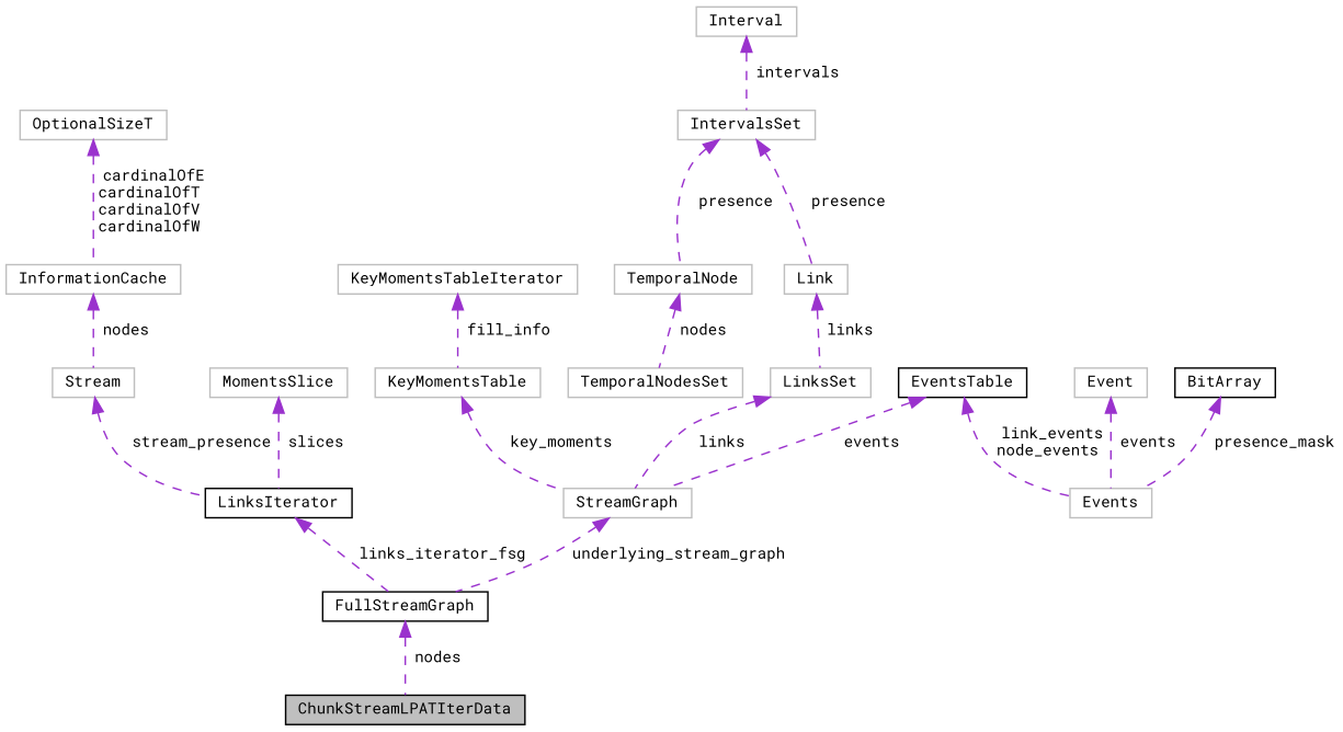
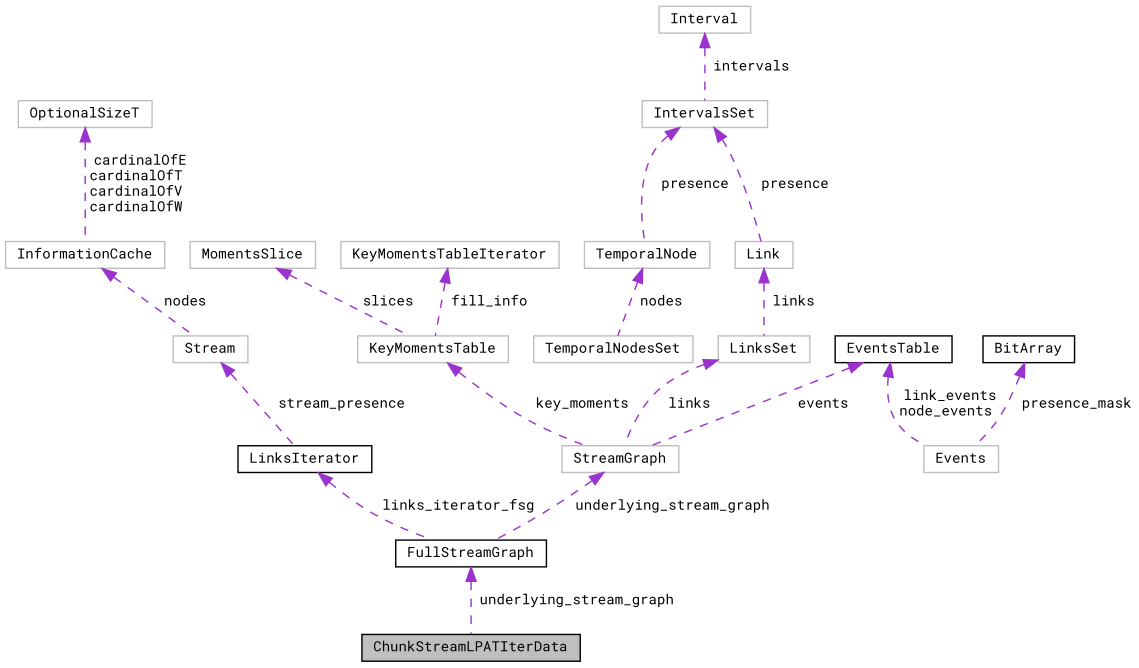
  digraph {
    fontname="Roboto Mono"
    node [color=grey75 fillcolor=white fontname="Roboto Mono" fontsize=10 shape=record style=filled]
    edge [color=darkorchid3 dir=back fontname="Roboto Mono" fontsize=10 labelfontname=Helvetica labelfontsize=10 style=dashed]
    n1 [color=black fillcolor=grey75 fontcolor=black height=0.2 label=ChunkStreamLPATIterData width=0.4]
    n2 [color=black height=0.2 label=LinksIterator width=0.4]
    n3 [color=black height=0.2 label=FullStreamGraph width=0.4]
    n4 [height=0.2 label=Stream width=0.4]
    n5 [height=0.2 label=InformationCache width=0.4]
    n6 [height=0.2 label=OptionalSizeT width=0.4]
    n7 [height=0.2 label=StreamGraph width=0.4]
    n8 [height=0.2 label=KeyMomentsTable width=0.4]
    n9 [height=0.2 label=MomentsSlice width=0.4]
    n10 [height=0.2 label=KeyMomentsTableIterator width=0.4]
    n11 [height=0.2 label=TemporalNodesSet width=0.4]
    n12 [height=0.2 label=TemporalNode width=0.4]
    n13 [height=0.2 label=IntervalsSet width=0.4]
    n14 [height=0.2 label=Link width=0.4]
    n15 [height=0.2 label=LinksSet width=0.4]
    n16 [height=0.2 label=Interval width=0.4]
    n17 [color=black height=0.2 label=EventsTable width=0.4]
    n18 [height=0.2 label=Events width=0.4]
-   n19 [height=0.2 label=Event width=0.4]
    n20 [color=black height=0.2 label=BitArray width=0.4]
    n2 -> n3 [label=" links_iterator_fsg"]
-   n3 -> n1 [label=" nodes"]
+   n3 -> n1 [label=" underlying_stream_graph"]
    n4 -> n2 [label=" stream_presence"]
    n5 -> n4 [label=" nodes"]
    n6 -> n5 [label=" cardinalOfE\ncardinalOfT\ncardinalOfV\ncardinalOfW"]
    n7 -> n3 [label=" underlying_stream_graph"]
    n8 -> n7 [label=" key_moments"]
-   n9 -> n2 [label=" slices"]
+   n9 -> n8 [label=" slices"]
    n10 -> n8 [label=" fill_info"]
    n12 -> n11 [label=" nodes"]
    n13 -> n12 [label=" presence"]
    n13 -> n14 [label=" presence"]
    n14 -> n15 [label=" links"]
    n15 -> n7 [label=" links"]
    n16 -> n13 [label=" intervals"]
    n17 -> n7 [label=" events"]
    n17 -> n18 [label=" link_events\nnode_events"]
-   n19 -> n18 [label=" events"]
    n20 -> n18 [label=" presence_mask"]
  }
